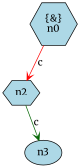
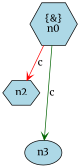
  digraph {
    fontcolor=black
    fontname=Merriweather
    fontsize=14
    ordering=out
    node [fillcolor=lightblue fontcolor=black fontname=Merriweather fontsize=14 shape=hexagon style="solid,filled"]
    edge [arrowhead=vee fontcolor=black fontname=Merriweather fontsize=14 style=solid]
    n0 [label="{&}\n\N"]
    n2
    n3 [shape=ellipse]
    n0 -> n2 [color=red label=c]
-   n2 -> n3 [color=darkgreen label=c]
+   n0 -> n3 [color=darkgreen label=c]
  }
